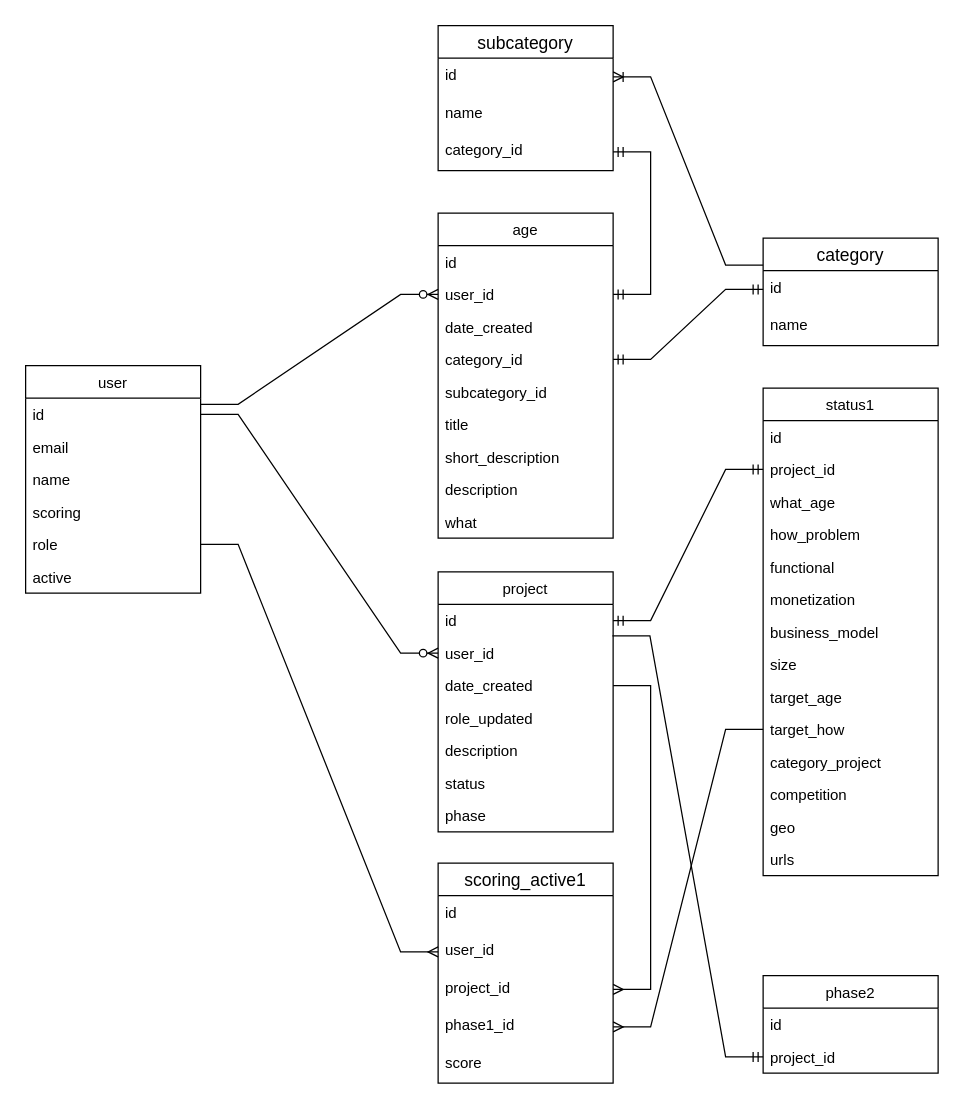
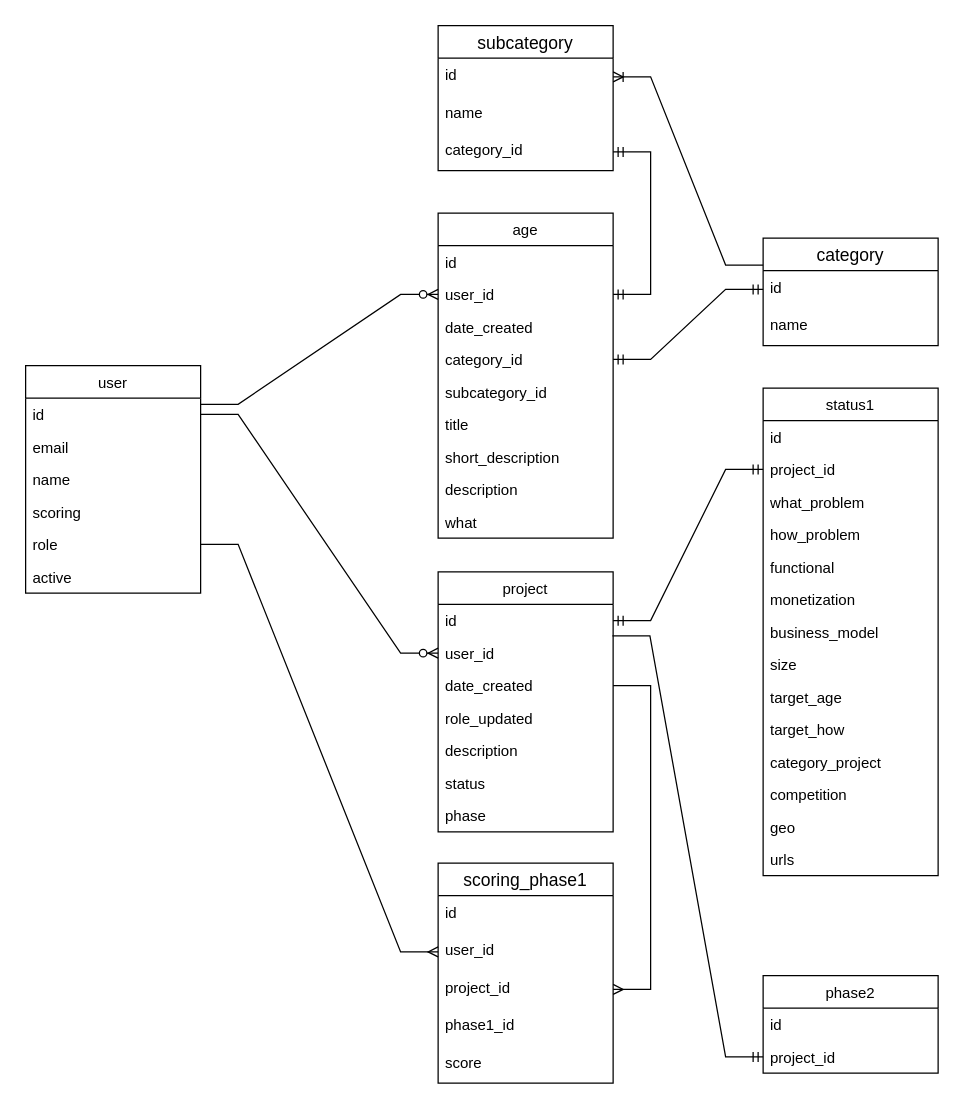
  <mxCell id="0" />
  <mxCell id="1" parent="0" />
  <mxCell id="2" value="user" style="swimlane;fontStyle=0;childLayout=stackLayout;horizontal=1;startSize=26;fillColor=none;horizontalStack=0;resizeParent=1;resizeParentMax=0;resizeLast=0;collapsible=1;marginBottom=0;" parent="1" vertex="1"><mxGeometry x="20" y="292" width="140" height="182" as="geometry" /></mxCell>
  <mxCell id="3" value="id" style="text;strokeColor=none;fillColor=none;align=left;verticalAlign=top;spacingLeft=4;spacingRight=4;overflow=hidden;rotatable=0;points=[[0,0.5],[1,0.5]];portConstraint=eastwest;" parent="2" vertex="1"><mxGeometry y="26" width="140" height="26" as="geometry" /></mxCell>
  <mxCell id="4" value="email" style="text;strokeColor=none;fillColor=none;align=left;verticalAlign=top;spacingLeft=4;spacingRight=4;overflow=hidden;rotatable=0;points=[[0,0.5],[1,0.5]];portConstraint=eastwest;" parent="2" vertex="1"><mxGeometry y="52" width="140" height="26" as="geometry" /></mxCell>
  <mxCell id="5" value="name" style="text;strokeColor=none;fillColor=none;align=left;verticalAlign=top;spacingLeft=4;spacingRight=4;overflow=hidden;rotatable=0;points=[[0,0.5],[1,0.5]];portConstraint=eastwest;" parent="2" vertex="1"><mxGeometry y="78" width="140" height="26" as="geometry" /></mxCell>
  <mxCell id="6" value="scoring" style="text;strokeColor=none;fillColor=none;align=left;verticalAlign=top;spacingLeft=4;spacingRight=4;overflow=hidden;rotatable=0;points=[[0,0.5],[1,0.5]];portConstraint=eastwest;" parent="2" vertex="1"><mxGeometry y="104" width="140" height="26" as="geometry" /></mxCell>
  <mxCell id="7" value="role" style="text;strokeColor=none;fillColor=none;align=left;verticalAlign=top;spacingLeft=4;spacingRight=4;overflow=hidden;rotatable=0;points=[[0,0.5],[1,0.5]];portConstraint=eastwest;" parent="2" vertex="1"><mxGeometry y="130" width="140" height="26" as="geometry" /></mxCell>
  <mxCell id="8" value="active" style="text;strokeColor=none;fillColor=none;align=left;verticalAlign=top;spacingLeft=4;spacingRight=4;overflow=hidden;rotatable=0;points=[[0,0.5],[1,0.5]];portConstraint=eastwest;" parent="2" vertex="1"><mxGeometry y="156" width="140" height="26" as="geometry" /></mxCell>
  <mxCell id="9" value="age" style="swimlane;fontStyle=0;childLayout=stackLayout;horizontal=1;startSize=26;fillColor=none;horizontalStack=0;resizeParent=1;resizeParentMax=0;resizeLast=0;collapsible=1;marginBottom=0;" parent="1" vertex="1"><mxGeometry x="350" y="170" width="140" height="260" as="geometry"><mxRectangle x="330" y="410" width="60" height="26" as="alternateBounds" /></mxGeometry></mxCell>
  <mxCell id="10" value="id" style="text;strokeColor=none;fillColor=none;align=left;verticalAlign=top;spacingLeft=4;spacingRight=4;overflow=hidden;rotatable=0;points=[[0,0.5],[1,0.5]];portConstraint=eastwest;" parent="9" vertex="1"><mxGeometry y="26" width="140" height="26" as="geometry" /></mxCell>
  <mxCell id="11" value="user_id" style="text;strokeColor=none;fillColor=none;align=left;verticalAlign=top;spacingLeft=4;spacingRight=4;overflow=hidden;rotatable=0;points=[[0,0.5],[1,0.5]];portConstraint=eastwest;" parent="9" vertex="1"><mxGeometry y="52" width="140" height="26" as="geometry" /></mxCell>
  <mxCell id="12" value="date_created" style="text;strokeColor=none;fillColor=none;align=left;verticalAlign=top;spacingLeft=4;spacingRight=4;overflow=hidden;rotatable=0;points=[[0,0.5],[1,0.5]];portConstraint=eastwest;" parent="9" vertex="1"><mxGeometry y="78" width="140" height="26" as="geometry" /></mxCell>
  <mxCell id="13" value="category_id" style="text;strokeColor=none;fillColor=none;align=left;verticalAlign=top;spacingLeft=4;spacingRight=4;overflow=hidden;rotatable=0;points=[[0,0.5],[1,0.5]];portConstraint=eastwest;" parent="9" vertex="1"><mxGeometry y="104" width="140" height="26" as="geometry" /></mxCell>
  <mxCell id="14" value="subcategory_id" style="text;strokeColor=none;fillColor=none;align=left;verticalAlign=top;spacingLeft=4;spacingRight=4;overflow=hidden;rotatable=0;points=[[0,0.5],[1,0.5]];portConstraint=eastwest;" parent="9" vertex="1"><mxGeometry y="130" width="140" height="26" as="geometry" /></mxCell>
  <mxCell id="15" value="title" style="text;strokeColor=none;fillColor=none;align=left;verticalAlign=top;spacingLeft=4;spacingRight=4;overflow=hidden;rotatable=0;points=[[0,0.5],[1,0.5]];portConstraint=eastwest;" parent="9" vertex="1"><mxGeometry y="156" width="140" height="26" as="geometry" /></mxCell>
  <mxCell id="16" value="short_description" style="text;strokeColor=none;fillColor=none;align=left;verticalAlign=top;spacingLeft=4;spacingRight=4;overflow=hidden;rotatable=0;points=[[0,0.5],[1,0.5]];portConstraint=eastwest;" parent="9" vertex="1"><mxGeometry y="182" width="140" height="26" as="geometry" /></mxCell>
  <mxCell id="17" value="description" style="text;strokeColor=none;fillColor=none;align=left;verticalAlign=top;spacingLeft=4;spacingRight=4;overflow=hidden;rotatable=0;points=[[0,0.5],[1,0.5]];portConstraint=eastwest;" parent="9" vertex="1"><mxGeometry y="208" width="140" height="26" as="geometry" /></mxCell>
  <mxCell id="18" value="what" style="text;strokeColor=none;fillColor=none;align=left;verticalAlign=top;spacingLeft=4;spacingRight=4;overflow=hidden;rotatable=0;points=[[0,0.5],[1,0.5]];portConstraint=eastwest;" parent="9" vertex="1"><mxGeometry y="234" width="140" height="26" as="geometry" /></mxCell>
  <mxCell id="19" value="project" style="swimlane;fontStyle=0;childLayout=stackLayout;horizontal=1;startSize=26;fillColor=none;horizontalStack=0;resizeParent=1;resizeParentMax=0;resizeLast=0;collapsible=1;marginBottom=0;" parent="1" vertex="1"><mxGeometry x="350" y="457" width="140" height="208" as="geometry"><mxRectangle x="310" y="138" width="70" height="26" as="alternateBounds" /></mxGeometry></mxCell>
  <mxCell id="20" value="id" style="text;strokeColor=none;fillColor=none;align=left;verticalAlign=top;spacingLeft=4;spacingRight=4;overflow=hidden;rotatable=0;points=[[0,0.5],[1,0.5]];portConstraint=eastwest;" parent="19" vertex="1"><mxGeometry y="26" width="140" height="26" as="geometry" /></mxCell>
  <mxCell id="21" value="user_id" style="text;strokeColor=none;fillColor=none;align=left;verticalAlign=top;spacingLeft=4;spacingRight=4;overflow=hidden;rotatable=0;points=[[0,0.5],[1,0.5]];portConstraint=eastwest;" parent="19" vertex="1"><mxGeometry y="52" width="140" height="26" as="geometry" /></mxCell>
  <mxCell id="22" value="date_created" style="text;strokeColor=none;fillColor=none;align=left;verticalAlign=top;spacingLeft=4;spacingRight=4;overflow=hidden;rotatable=0;points=[[0,0.5],[1,0.5]];portConstraint=eastwest;" parent="19" vertex="1"><mxGeometry y="78" width="140" height="26" as="geometry" /></mxCell>
  <mxCell id="23" value="role_updated" style="text;strokeColor=none;fillColor=none;align=left;verticalAlign=top;spacingLeft=4;spacingRight=4;overflow=hidden;rotatable=0;points=[[0,0.5],[1,0.5]];portConstraint=eastwest;" parent="19" vertex="1"><mxGeometry y="104" width="140" height="26" as="geometry" /></mxCell>
  <mxCell id="24" value="description" style="text;strokeColor=none;fillColor=none;align=left;verticalAlign=top;spacingLeft=4;spacingRight=4;overflow=hidden;rotatable=0;points=[[0,0.5],[1,0.5]];portConstraint=eastwest;" parent="19" vertex="1"><mxGeometry y="130" width="140" height="26" as="geometry" /></mxCell>
  <mxCell id="25" value="status" style="text;strokeColor=none;fillColor=none;align=left;verticalAlign=top;spacingLeft=4;spacingRight=4;overflow=hidden;rotatable=0;points=[[0,0.5],[1,0.5]];portConstraint=eastwest;" parent="19" vertex="1"><mxGeometry y="156" width="140" height="26" as="geometry" /></mxCell>
  <mxCell id="26" value="phase" style="text;strokeColor=none;fillColor=none;align=left;verticalAlign=top;spacingLeft=4;spacingRight=4;overflow=hidden;rotatable=0;points=[[0,0.5],[1,0.5]];portConstraint=eastwest;" parent="19" vertex="1"><mxGeometry y="182" width="140" height="26" as="geometry" /></mxCell>
  <mxCell id="27" value="status1" style="swimlane;fontStyle=0;childLayout=stackLayout;horizontal=1;startSize=26;fillColor=none;horizontalStack=0;resizeParent=1;resizeParentMax=0;resizeLast=0;collapsible=1;marginBottom=0;" parent="1" vertex="1"><mxGeometry x="610" y="310" width="140" height="390" as="geometry"><mxRectangle x="540" y="130" width="70" height="26" as="alternateBounds" /></mxGeometry></mxCell>
  <mxCell id="28" value="id" style="text;strokeColor=none;fillColor=none;align=left;verticalAlign=top;spacingLeft=4;spacingRight=4;overflow=hidden;rotatable=0;points=[[0,0.5],[1,0.5]];portConstraint=eastwest;" parent="27" vertex="1"><mxGeometry y="26" width="140" height="26" as="geometry" /></mxCell>
  <mxCell id="29" value="project_id" style="text;strokeColor=none;fillColor=none;align=left;verticalAlign=top;spacingLeft=4;spacingRight=4;overflow=hidden;rotatable=0;points=[[0,0.5],[1,0.5]];portConstraint=eastwest;" parent="27" vertex="1"><mxGeometry y="52" width="140" height="26" as="geometry" /></mxCell>
- <mxCell id="30" value="what_age" style="text;strokeColor=none;fillColor=none;align=left;verticalAlign=top;spacingLeft=4;spacingRight=4;overflow=hidden;rotatable=0;points=[[0,0.5],[1,0.5]];portConstraint=eastwest;" parent="27" vertex="1"><mxGeometry y="78" width="140" height="26" as="geometry" /></mxCell>
+ <mxCell id="30" value="what_problem" style="text;strokeColor=none;fillColor=none;align=left;verticalAlign=top;spacingLeft=4;spacingRight=4;overflow=hidden;rotatable=0;points=[[0,0.5],[1,0.5]];portConstraint=eastwest;" parent="27" vertex="1"><mxGeometry y="78" width="140" height="26" as="geometry" /></mxCell>
  <mxCell id="31" value="how_problem" style="text;strokeColor=none;fillColor=none;align=left;verticalAlign=top;spacingLeft=4;spacingRight=4;overflow=hidden;rotatable=0;points=[[0,0.5],[1,0.5]];portConstraint=eastwest;" parent="27" vertex="1"><mxGeometry y="104" width="140" height="26" as="geometry" /></mxCell>
  <mxCell id="32" value="functional" style="text;strokeColor=none;fillColor=none;align=left;verticalAlign=top;spacingLeft=4;spacingRight=4;overflow=hidden;rotatable=0;points=[[0,0.5],[1,0.5]];portConstraint=eastwest;" parent="27" vertex="1"><mxGeometry y="130" width="140" height="26" as="geometry" /></mxCell>
  <mxCell id="33" value="monetization" style="text;strokeColor=none;fillColor=none;align=left;verticalAlign=top;spacingLeft=4;spacingRight=4;overflow=hidden;rotatable=0;points=[[0,0.5],[1,0.5]];portConstraint=eastwest;" parent="27" vertex="1"><mxGeometry y="156" width="140" height="26" as="geometry" /></mxCell>
  <mxCell id="34" value="business_model" style="text;strokeColor=none;fillColor=none;align=left;verticalAlign=top;spacingLeft=4;spacingRight=4;overflow=hidden;rotatable=0;points=[[0,0.5],[1,0.5]];portConstraint=eastwest;" parent="27" vertex="1"><mxGeometry y="182" width="140" height="26" as="geometry" /></mxCell>
  <mxCell id="35" value="size" style="text;strokeColor=none;fillColor=none;align=left;verticalAlign=top;spacingLeft=4;spacingRight=4;overflow=hidden;rotatable=0;points=[[0,0.5],[1,0.5]];portConstraint=eastwest;" parent="27" vertex="1"><mxGeometry y="208" width="140" height="26" as="geometry" /></mxCell>
  <mxCell id="36" value="target_age" style="text;strokeColor=none;fillColor=none;align=left;verticalAlign=top;spacingLeft=4;spacingRight=4;overflow=hidden;rotatable=0;points=[[0,0.5],[1,0.5]];portConstraint=eastwest;" parent="27" vertex="1"><mxGeometry y="234" width="140" height="26" as="geometry" /></mxCell>
  <mxCell id="37" value="target_how" style="text;strokeColor=none;fillColor=none;align=left;verticalAlign=top;spacingLeft=4;spacingRight=4;overflow=hidden;rotatable=0;points=[[0,0.5],[1,0.5]];portConstraint=eastwest;" parent="27" vertex="1"><mxGeometry y="260" width="140" height="26" as="geometry" /></mxCell>
  <mxCell id="38" value="category_project" style="text;strokeColor=none;fillColor=none;align=left;verticalAlign=top;spacingLeft=4;spacingRight=4;overflow=hidden;rotatable=0;points=[[0,0.5],[1,0.5]];portConstraint=eastwest;" parent="27" vertex="1"><mxGeometry y="286" width="140" height="26" as="geometry" /></mxCell>
  <mxCell id="39" value="competition" style="text;strokeColor=none;fillColor=none;align=left;verticalAlign=top;spacingLeft=4;spacingRight=4;overflow=hidden;rotatable=0;points=[[0,0.5],[1,0.5]];portConstraint=eastwest;" parent="27" vertex="1"><mxGeometry y="312" width="140" height="26" as="geometry" /></mxCell>
  <mxCell id="40" value="geo" style="text;strokeColor=none;fillColor=none;align=left;verticalAlign=top;spacingLeft=4;spacingRight=4;overflow=hidden;rotatable=0;points=[[0,0.5],[1,0.5]];portConstraint=eastwest;" parent="27" vertex="1"><mxGeometry y="338" width="140" height="26" as="geometry" /></mxCell>
  <mxCell id="41" value="urls" style="text;strokeColor=none;fillColor=none;align=left;verticalAlign=top;spacingLeft=4;spacingRight=4;overflow=hidden;rotatable=0;points=[[0,0.5],[1,0.5]];portConstraint=eastwest;" parent="27" vertex="1"><mxGeometry y="364" width="140" height="26" as="geometry" /></mxCell>
  <mxCell id="42" value="" style="edgeStyle=entityRelationEdgeStyle;fontSize=12;html=1;endArrow=ERzeroToMany;endFill=1;rounded=0;entryX=0;entryY=0.5;entryDx=0;entryDy=0;exitX=1;exitY=0.5;exitDx=0;exitDy=0;" parent="1" source="3" target="21" edge="1"><mxGeometry width="100" height="100" relative="1" as="geometry"><mxPoint x="170" y="328.182" as="sourcePoint" /><mxPoint x="150" y="440" as="targetPoint" /></mxGeometry></mxCell>
  <mxCell id="43" value="" style="edgeStyle=entityRelationEdgeStyle;fontSize=12;html=1;endArrow=ERzeroToMany;endFill=1;rounded=0;exitX=1;exitY=0.189;exitDx=0;exitDy=0;exitPerimeter=0;entryX=0;entryY=0.5;entryDx=0;entryDy=0;" parent="1" source="3" target="11" edge="1"><mxGeometry width="100" height="100" relative="1" as="geometry"><mxPoint x="160" y="350" as="sourcePoint" /><mxPoint x="260" y="250" as="targetPoint" /></mxGeometry></mxCell>
  <mxCell id="44" value="" style="edgeStyle=entityRelationEdgeStyle;fontSize=12;html=1;endArrow=ERmandOne;startArrow=ERmandOne;rounded=0;exitX=1;exitY=0.5;exitDx=0;exitDy=0;entryX=0;entryY=0.5;entryDx=0;entryDy=0;" parent="1" source="20" target="29" edge="1"><mxGeometry width="100" height="100" relative="1" as="geometry"><mxPoint x="420" y="630" as="sourcePoint" /><mxPoint x="520" y="530" as="targetPoint" /></mxGeometry></mxCell>
  <mxCell id="45" value="phase2" style="swimlane;fontStyle=0;childLayout=stackLayout;horizontal=1;startSize=26;fillColor=none;horizontalStack=0;resizeParent=1;resizeParentMax=0;resizeLast=0;collapsible=1;marginBottom=0;" parent="1" vertex="1"><mxGeometry x="610" y="780" width="140" height="78" as="geometry"><mxRectangle x="450" y="450" width="70" height="26" as="alternateBounds" /></mxGeometry></mxCell>
  <mxCell id="46" value="id" style="text;strokeColor=none;fillColor=none;align=left;verticalAlign=top;spacingLeft=4;spacingRight=4;overflow=hidden;rotatable=0;points=[[0,0.5],[1,0.5]];portConstraint=eastwest;" parent="45" vertex="1"><mxGeometry y="26" width="140" height="26" as="geometry" /></mxCell>
  <mxCell id="47" value="project_id" style="text;strokeColor=none;fillColor=none;align=left;verticalAlign=top;spacingLeft=4;spacingRight=4;overflow=hidden;rotatable=0;points=[[0,0.5],[1,0.5]];portConstraint=eastwest;" parent="45" vertex="1"><mxGeometry y="52" width="140" height="26" as="geometry" /></mxCell>
  <mxCell id="48" value="" style="edgeStyle=entityRelationEdgeStyle;fontSize=12;html=1;endArrow=ERmandOne;rounded=0;exitX=0.996;exitY=-0.029;exitDx=0;exitDy=0;exitPerimeter=0;entryX=0;entryY=0.5;entryDx=0;entryDy=0;" parent="1" source="21" target="47" edge="1"><mxGeometry width="100" height="100" relative="1" as="geometry"><mxPoint x="260" y="930" as="sourcePoint" /><mxPoint x="360" y="830" as="targetPoint" /></mxGeometry></mxCell>
  <mxCell id="49" value="category" style="swimlane;fontStyle=0;childLayout=stackLayout;horizontal=1;startSize=26;horizontalStack=0;resizeParent=1;resizeParentMax=0;resizeLast=0;collapsible=1;marginBottom=0;align=center;fontSize=14;" parent="1" vertex="1"><mxGeometry x="610" y="190" width="140" height="86" as="geometry" /></mxCell>
  <mxCell id="50" value="id" style="text;strokeColor=none;fillColor=none;spacingLeft=4;spacingRight=4;overflow=hidden;rotatable=0;points=[[0,0.5],[1,0.5]];portConstraint=eastwest;fontSize=12;" parent="49" vertex="1"><mxGeometry y="26" width="140" height="30" as="geometry" /></mxCell>
  <mxCell id="51" value="name" style="text;strokeColor=none;fillColor=none;spacingLeft=4;spacingRight=4;overflow=hidden;rotatable=0;points=[[0,0.5],[1,0.5]];portConstraint=eastwest;fontSize=12;" parent="49" vertex="1"><mxGeometry y="56" width="140" height="30" as="geometry" /></mxCell>
  <mxCell id="52" value="subcategory" style="swimlane;fontStyle=0;childLayout=stackLayout;horizontal=1;startSize=26;horizontalStack=0;resizeParent=1;resizeParentMax=0;resizeLast=0;collapsible=1;marginBottom=0;align=center;fontSize=14;" parent="1" vertex="1"><mxGeometry x="350" y="20" width="140" height="116" as="geometry" /></mxCell>
  <mxCell id="53" value="id" style="text;strokeColor=none;fillColor=none;spacingLeft=4;spacingRight=4;overflow=hidden;rotatable=0;points=[[0,0.5],[1,0.5]];portConstraint=eastwest;fontSize=12;" parent="52" vertex="1"><mxGeometry y="26" width="140" height="30" as="geometry" /></mxCell>
  <mxCell id="54" value="name" style="text;strokeColor=none;fillColor=none;spacingLeft=4;spacingRight=4;overflow=hidden;rotatable=0;points=[[0,0.5],[1,0.5]];portConstraint=eastwest;fontSize=12;" parent="52" vertex="1"><mxGeometry y="56" width="140" height="30" as="geometry" /></mxCell>
  <mxCell id="55" value="category_id" style="text;strokeColor=none;fillColor=none;spacingLeft=4;spacingRight=4;overflow=hidden;rotatable=0;points=[[0,0.5],[1,0.5]];portConstraint=eastwest;fontSize=12;" parent="52" vertex="1"><mxGeometry y="86" width="140" height="30" as="geometry" /></mxCell>
  <mxCell id="56" value="" style="edgeStyle=entityRelationEdgeStyle;fontSize=12;html=1;endArrow=ERmandOne;startArrow=ERmandOne;rounded=0;entryX=0;entryY=0.5;entryDx=0;entryDy=0;exitX=1;exitY=0.5;exitDx=0;exitDy=0;" parent="1" target="50" edge="1" source="13"><mxGeometry width="100" height="100" relative="1" as="geometry"><mxPoint x="410" y="430" as="sourcePoint" /><mxPoint x="430" y="70" as="targetPoint" /></mxGeometry></mxCell>
  <mxCell id="57" value="" style="edgeStyle=entityRelationEdgeStyle;fontSize=12;html=1;endArrow=ERmandOne;startArrow=ERmandOne;rounded=0;exitX=1;exitY=0.5;exitDx=0;exitDy=0;entryX=1;entryY=0.5;entryDx=0;entryDy=0;" parent="1" source="11" target="55" edge="1"><mxGeometry width="100" height="100" relative="1" as="geometry"><mxPoint x="420" y="470" as="sourcePoint" /><mxPoint x="520" y="370" as="targetPoint" /></mxGeometry></mxCell>
  <mxCell id="58" value="" style="edgeStyle=entityRelationEdgeStyle;fontSize=12;html=1;endArrow=ERoneToMany;rounded=0;exitX=0;exitY=0.25;exitDx=0;exitDy=0;entryX=1;entryY=0.5;entryDx=0;entryDy=0;" parent="1" source="49" target="53" edge="1"><mxGeometry width="100" height="100" relative="1" as="geometry"><mxPoint x="560" y="150" as="sourcePoint" /><mxPoint x="660" y="50" as="targetPoint" /></mxGeometry></mxCell>
- <mxCell id="59" value="scoring_active1" style="swimlane;fontStyle=0;childLayout=stackLayout;horizontal=1;startSize=26;horizontalStack=0;resizeParent=1;resizeParentMax=0;resizeLast=0;collapsible=1;marginBottom=0;align=center;fontSize=14;" parent="1" vertex="1"><mxGeometry x="350" y="690" width="140" height="176" as="geometry" /></mxCell>
+ <mxCell id="59" value="scoring_phase1" style="swimlane;fontStyle=0;childLayout=stackLayout;horizontal=1;startSize=26;horizontalStack=0;resizeParent=1;resizeParentMax=0;resizeLast=0;collapsible=1;marginBottom=0;align=center;fontSize=14;" parent="1" vertex="1"><mxGeometry x="350" y="690" width="140" height="176" as="geometry" /></mxCell>
  <mxCell id="60" value="id" style="text;strokeColor=none;fillColor=none;spacingLeft=4;spacingRight=4;overflow=hidden;rotatable=0;points=[[0,0.5],[1,0.5]];portConstraint=eastwest;fontSize=12;" parent="59" vertex="1"><mxGeometry y="26" width="140" height="30" as="geometry" /></mxCell>
  <mxCell id="61" value="user_id" style="text;strokeColor=none;fillColor=none;spacingLeft=4;spacingRight=4;overflow=hidden;rotatable=0;points=[[0,0.5],[1,0.5]];portConstraint=eastwest;fontSize=12;" parent="59" vertex="1"><mxGeometry y="56" width="140" height="30" as="geometry" /></mxCell>
  <mxCell id="62" value="project_id" style="text;strokeColor=none;fillColor=none;spacingLeft=4;spacingRight=4;overflow=hidden;rotatable=0;points=[[0,0.5],[1,0.5]];portConstraint=eastwest;fontSize=12;" vertex="1" parent="59"><mxGeometry y="86" width="140" height="30" as="geometry" /></mxCell>
  <mxCell id="63" value="phase1_id" style="text;strokeColor=none;fillColor=none;spacingLeft=4;spacingRight=4;overflow=hidden;rotatable=0;points=[[0,0.5],[1,0.5]];portConstraint=eastwest;fontSize=12;" vertex="1" parent="59"><mxGeometry y="116" width="140" height="30" as="geometry" /></mxCell>
  <mxCell id="64" value="score" style="text;strokeColor=none;fillColor=none;spacingLeft=4;spacingRight=4;overflow=hidden;rotatable=0;points=[[0,0.5],[1,0.5]];portConstraint=eastwest;fontSize=12;" parent="59" vertex="1"><mxGeometry y="146" width="140" height="30" as="geometry" /></mxCell>
- <mxCell id="65" value="" style="edgeStyle=entityRelationEdgeStyle;fontSize=12;html=1;endArrow=ERmany;rounded=0;entryX=1;entryY=0.5;entryDx=0;entryDy=0;" edge="1" parent="1" source="37" target="63"><mxGeometry width="100" height="100" relative="1" as="geometry"><mxPoint x="40" y="720" as="sourcePoint" /><mxPoint x="310" y="810" as="targetPoint" /></mxGeometry></mxCell>
  <mxCell id="66" value="" style="edgeStyle=entityRelationEdgeStyle;fontSize=12;html=1;endArrow=ERmany;rounded=0;exitX=1;exitY=0.5;exitDx=0;exitDy=0;" edge="1" parent="1" source="7" target="61"><mxGeometry width="100" height="100" relative="1" as="geometry"><mxPoint x="200" y="590" as="sourcePoint" /><mxPoint x="200" y="817" as="targetPoint" /></mxGeometry></mxCell>
  <mxCell id="67" value="" style="edgeStyle=entityRelationEdgeStyle;fontSize=12;html=1;endArrow=ERmany;rounded=0;entryX=1;entryY=0.5;entryDx=0;entryDy=0;" edge="1" parent="1" source="22" target="62"><mxGeometry width="100" height="100" relative="1" as="geometry"><mxPoint x="200" y="690" as="sourcePoint" /><mxPoint x="300" y="590" as="targetPoint" /></mxGeometry></mxCell>
